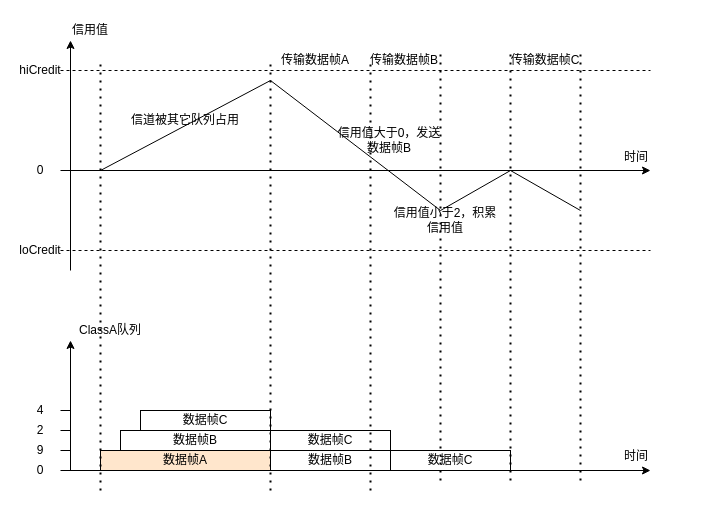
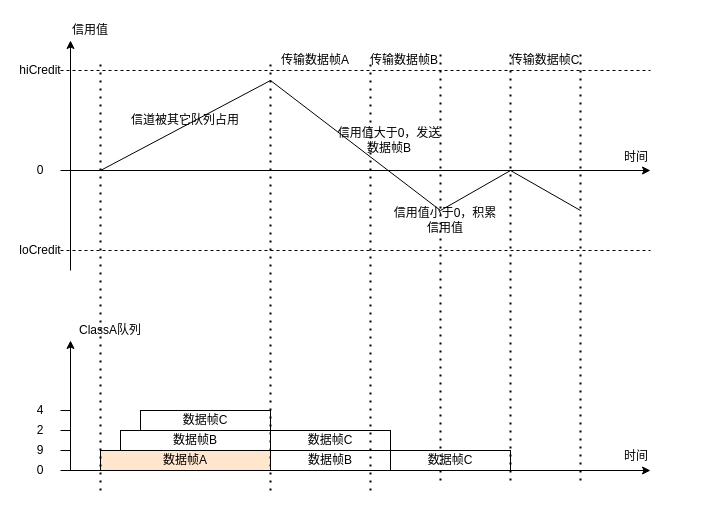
  <mxCell id="0" />
  <mxCell id="1" parent="0" />
  <mxCell id="2" value="" style="endArrow=classic;html=1;" parent="1" edge="1"><mxGeometry width="50" height="50" relative="1" as="geometry"><mxPoint x="70" y="270" as="sourcePoint" /><mxPoint x="70" y="40" as="targetPoint" /></mxGeometry></mxCell>
  <mxCell id="3" value="" style="endArrow=classic;html=1;" parent="1" edge="1"><mxGeometry width="50" height="50" relative="1" as="geometry"><mxPoint x="60" y="170" as="sourcePoint" /><mxPoint x="650" y="170" as="targetPoint" /></mxGeometry></mxCell>
  <mxCell id="4" value="0" style="text;html=1;strokeColor=none;fillColor=none;align=center;verticalAlign=middle;whiteSpace=wrap;rounded=0;" parent="1" vertex="1"><mxGeometry x="20" y="160" width="40" height="20" as="geometry" /></mxCell>
  <mxCell id="5" value="" style="endArrow=none;dashed=1;html=1;" parent="1" edge="1"><mxGeometry width="50" height="50" relative="1" as="geometry"><mxPoint x="60" y="70" as="sourcePoint" /><mxPoint x="650" y="70" as="targetPoint" /></mxGeometry></mxCell>
  <mxCell id="6" value="hiCredit" style="text;html=1;strokeColor=none;fillColor=none;align=center;verticalAlign=middle;whiteSpace=wrap;rounded=0;" parent="1" vertex="1"><mxGeometry x="20" y="60" width="40" height="20" as="geometry" /></mxCell>
  <mxCell id="7" value="" style="endArrow=none;dashed=1;html=1;" parent="1" edge="1"><mxGeometry width="50" height="50" relative="1" as="geometry"><mxPoint x="60" y="250" as="sourcePoint" /><mxPoint x="650" y="250" as="targetPoint" /></mxGeometry></mxCell>
  <mxCell id="8" value="loCredit" style="text;html=1;strokeColor=none;fillColor=none;align=center;verticalAlign=middle;whiteSpace=wrap;rounded=0;" parent="1" vertex="1"><mxGeometry x="20" y="240" width="40" height="20" as="geometry" /></mxCell>
  <mxCell id="9" value="信用值" style="text;html=1;strokeColor=none;fillColor=none;align=center;verticalAlign=middle;whiteSpace=wrap;rounded=0;" parent="1" vertex="1"><mxGeometry x="70" y="20" width="40" height="20" as="geometry" /></mxCell>
  <mxCell id="10" value="" style="endArrow=classic;html=1;" parent="1" edge="1"><mxGeometry width="50" height="50" relative="1" as="geometry"><mxPoint x="70" y="470" as="sourcePoint" /><mxPoint x="70" y="340" as="targetPoint" /></mxGeometry></mxCell>
  <mxCell id="11" value="" style="endArrow=classic;html=1;" parent="1" edge="1"><mxGeometry width="50" height="50" relative="1" as="geometry"><mxPoint x="60" y="470" as="sourcePoint" /><mxPoint x="650" y="470" as="targetPoint" /></mxGeometry></mxCell>
  <mxCell id="12" value="0" style="text;html=1;strokeColor=none;fillColor=none;align=center;verticalAlign=middle;whiteSpace=wrap;rounded=0;" parent="1" vertex="1"><mxGeometry x="20" y="460" width="40" height="20" as="geometry" /></mxCell>
  <mxCell id="13" value="9" style="text;html=1;strokeColor=none;fillColor=none;align=center;verticalAlign=middle;whiteSpace=wrap;rounded=0;" parent="1" vertex="1"><mxGeometry x="20" y="440" width="40" height="20" as="geometry" /></mxCell>
  <mxCell id="14" value="ClassA队列" style="text;html=1;strokeColor=none;fillColor=none;align=center;verticalAlign=middle;whiteSpace=wrap;rounded=0;" parent="1" vertex="1"><mxGeometry x="70" y="320" width="80" height="20" as="geometry" /></mxCell>
  <mxCell id="15" value="2" style="text;html=1;strokeColor=none;fillColor=none;align=center;verticalAlign=middle;whiteSpace=wrap;rounded=0;" parent="1" vertex="1"><mxGeometry x="20" y="420" width="40" height="20" as="geometry" /></mxCell>
  <mxCell id="16" value="4" style="text;html=1;strokeColor=none;fillColor=none;align=center;verticalAlign=middle;whiteSpace=wrap;rounded=0;" parent="1" vertex="1"><mxGeometry x="20" y="400" width="40" height="20" as="geometry" /></mxCell>
  <mxCell id="17" value="" style="endArrow=none;html=1;entryX=1;entryY=0.5;entryDx=0;entryDy=0;" parent="1" target="13" edge="1"><mxGeometry width="50" height="50" relative="1" as="geometry"><mxPoint x="70" y="450" as="sourcePoint" /><mxPoint x="390" y="330" as="targetPoint" /></mxGeometry></mxCell>
  <mxCell id="18" value="" style="endArrow=none;html=1;entryX=1;entryY=0.5;entryDx=0;entryDy=0;" parent="1" target="15" edge="1"><mxGeometry width="50" height="50" relative="1" as="geometry"><mxPoint x="70" y="430" as="sourcePoint" /><mxPoint x="70" y="460" as="targetPoint" /></mxGeometry></mxCell>
  <mxCell id="19" value="" style="endArrow=none;html=1;entryX=1;entryY=0.5;entryDx=0;entryDy=0;" parent="1" target="16" edge="1"><mxGeometry width="50" height="50" relative="1" as="geometry"><mxPoint x="70" y="410" as="sourcePoint" /><mxPoint x="60" y="450" as="targetPoint" /></mxGeometry></mxCell>
  <mxCell id="20" value="数据帧A" style="rounded=0;whiteSpace=wrap;html=1;fillColor=#ffe6cc;" parent="1" vertex="1"><mxGeometry x="100" y="450" width="170" height="20" as="geometry" /></mxCell>
  <mxCell id="21" value="&lt;span&gt;数据帧B&lt;/span&gt;" style="rounded=0;whiteSpace=wrap;html=1;" parent="1" vertex="1"><mxGeometry x="120" y="430" width="150" height="20" as="geometry" /></mxCell>
  <mxCell id="22" value="&lt;span&gt;数据帧C&lt;/span&gt;" style="rounded=0;whiteSpace=wrap;html=1;" parent="1" vertex="1"><mxGeometry x="140" y="410" width="130" height="20" as="geometry" /></mxCell>
  <mxCell id="23" value="" style="endArrow=none;dashed=1;html=1;dashPattern=1 3;strokeWidth=2;" parent="1" edge="1"><mxGeometry width="50" height="50" relative="1" as="geometry"><mxPoint x="100" y="490" as="sourcePoint" /><mxPoint x="100" y="60" as="targetPoint" /></mxGeometry></mxCell>
  <mxCell id="24" value="" style="endArrow=none;dashed=1;html=1;dashPattern=1 3;strokeWidth=2;" parent="1" edge="1"><mxGeometry width="50" height="50" relative="1" as="geometry"><mxPoint x="270" y="490" as="sourcePoint" /><mxPoint x="270" y="60" as="targetPoint" /></mxGeometry></mxCell>
  <mxCell id="25" value="&lt;span&gt;数据帧B&lt;/span&gt;" style="rounded=0;whiteSpace=wrap;html=1;" parent="1" vertex="1"><mxGeometry x="270" y="450" width="120" height="20" as="geometry" /></mxCell>
  <mxCell id="26" value="&lt;span&gt;数据帧C&lt;/span&gt;" style="rounded=0;whiteSpace=wrap;html=1;" parent="1" vertex="1"><mxGeometry x="270" y="430" width="120" height="20" as="geometry" /></mxCell>
  <mxCell id="27" value="" style="endArrow=none;dashed=1;html=1;dashPattern=1 3;strokeWidth=2;" parent="1" edge="1"><mxGeometry width="50" height="50" relative="1" as="geometry"><mxPoint x="370" y="490" as="sourcePoint" /><mxPoint x="370" y="60" as="targetPoint" /></mxGeometry></mxCell>
  <mxCell id="28" value="&lt;span&gt;数据帧C&lt;/span&gt;" style="rounded=0;whiteSpace=wrap;html=1;" parent="1" vertex="1"><mxGeometry x="390" y="450" width="120" height="20" as="geometry" /></mxCell>
  <mxCell id="29" value="" style="endArrow=none;dashed=1;html=1;dashPattern=1 3;strokeWidth=2;" parent="1" edge="1"><mxGeometry width="50" height="50" relative="1" as="geometry"><mxPoint x="440" y="480" as="sourcePoint" /><mxPoint x="440" y="50" as="targetPoint" /></mxGeometry></mxCell>
  <mxCell id="30" value="" style="endArrow=none;html=1;" parent="1" edge="1"><mxGeometry width="50" height="50" relative="1" as="geometry"><mxPoint x="100" y="170" as="sourcePoint" /><mxPoint x="270" y="80" as="targetPoint" /></mxGeometry></mxCell>
  <mxCell id="31" value="信道被其它队列占用" style="text;html=1;strokeColor=none;fillColor=none;align=center;verticalAlign=middle;whiteSpace=wrap;rounded=0;" parent="1" vertex="1"><mxGeometry x="130" y="110" width="110" height="20" as="geometry" /></mxCell>
  <mxCell id="32" value="" style="endArrow=none;html=1;" parent="1" edge="1"><mxGeometry width="50" height="50" relative="1" as="geometry"><mxPoint x="440" y="210" as="sourcePoint" /><mxPoint x="270" y="80" as="targetPoint" /></mxGeometry></mxCell>
  <mxCell id="33" value="信用值大于0，发送数据帧B" style="text;html=1;strokeColor=none;fillColor=none;align=center;verticalAlign=middle;whiteSpace=wrap;rounded=0;" parent="1" vertex="1"><mxGeometry x="334" y="130" width="110" height="20" as="geometry" /></mxCell>
- <mxCell id="34" value="信用值小于2，积累信用值" style="text;html=1;strokeColor=none;fillColor=none;align=center;verticalAlign=middle;whiteSpace=wrap;rounded=0;" parent="1" vertex="1"><mxGeometry x="390" y="210" width="110" height="20" as="geometry" /></mxCell>
+ <mxCell id="34" value="信用值小于0，积累信用值" style="text;html=1;strokeColor=none;fillColor=none;align=center;verticalAlign=middle;whiteSpace=wrap;rounded=0;" parent="1" vertex="1"><mxGeometry x="390" y="210" width="110" height="20" as="geometry" /></mxCell>
  <mxCell id="35" value="传输数据帧A" style="text;html=1;strokeColor=none;fillColor=none;align=center;verticalAlign=middle;whiteSpace=wrap;rounded=0;" parent="1" vertex="1"><mxGeometry x="260" y="50" width="110" height="20" as="geometry" /></mxCell>
  <mxCell id="36" value="传输数据帧B" style="text;html=1;strokeColor=none;fillColor=none;align=center;verticalAlign=middle;whiteSpace=wrap;rounded=0;" parent="1" vertex="1"><mxGeometry x="349" y="50" width="110" height="20" as="geometry" /></mxCell>
  <mxCell id="37" value="" style="endArrow=none;html=1;" parent="1" edge="1"><mxGeometry width="50" height="50" relative="1" as="geometry"><mxPoint x="510" y="170" as="sourcePoint" /><mxPoint x="440" y="210" as="targetPoint" /></mxGeometry></mxCell>
  <mxCell id="38" value="" style="endArrow=none;dashed=1;html=1;dashPattern=1 3;strokeWidth=2;" parent="1" edge="1"><mxGeometry width="50" height="50" relative="1" as="geometry"><mxPoint x="510" y="480" as="sourcePoint" /><mxPoint x="510" y="50" as="targetPoint" /></mxGeometry></mxCell>
  <mxCell id="39" value="" style="endArrow=none;html=1;" parent="1" edge="1"><mxGeometry width="50" height="50" relative="1" as="geometry"><mxPoint x="510" y="170" as="sourcePoint" /><mxPoint x="580" y="210" as="targetPoint" /></mxGeometry></mxCell>
  <mxCell id="40" value="" style="endArrow=none;dashed=1;html=1;dashPattern=1 3;strokeWidth=2;" parent="1" edge="1"><mxGeometry width="50" height="50" relative="1" as="geometry"><mxPoint x="580" y="480" as="sourcePoint" /><mxPoint x="580" y="50" as="targetPoint" /></mxGeometry></mxCell>
  <mxCell id="41" value="传输数据帧C" style="text;html=1;strokeColor=none;fillColor=none;align=center;verticalAlign=middle;whiteSpace=wrap;rounded=0;" parent="1" vertex="1"><mxGeometry x="490" y="50" width="110" height="20" as="geometry" /></mxCell>
  <mxCell id="42" value="时间" style="text;html=1;strokeColor=none;fillColor=none;align=center;verticalAlign=middle;whiteSpace=wrap;rounded=0;" vertex="1" parent="1"><mxGeometry x="581" y="147" width="110" height="20" as="geometry" /></mxCell>
  <mxCell id="43" style="edgeStyle=orthogonalEdgeStyle;rounded=0;orthogonalLoop=1;jettySize=auto;html=1;exitX=0.5;exitY=1;exitDx=0;exitDy=0;" edge="1" parent="1" source="42" target="42"><mxGeometry relative="1" as="geometry" /></mxCell>
  <mxCell id="44" value="时间" style="text;html=1;strokeColor=none;fillColor=none;align=center;verticalAlign=middle;whiteSpace=wrap;rounded=0;" vertex="1" parent="1"><mxGeometry x="581" y="446" width="110" height="20" as="geometry" /></mxCell>
